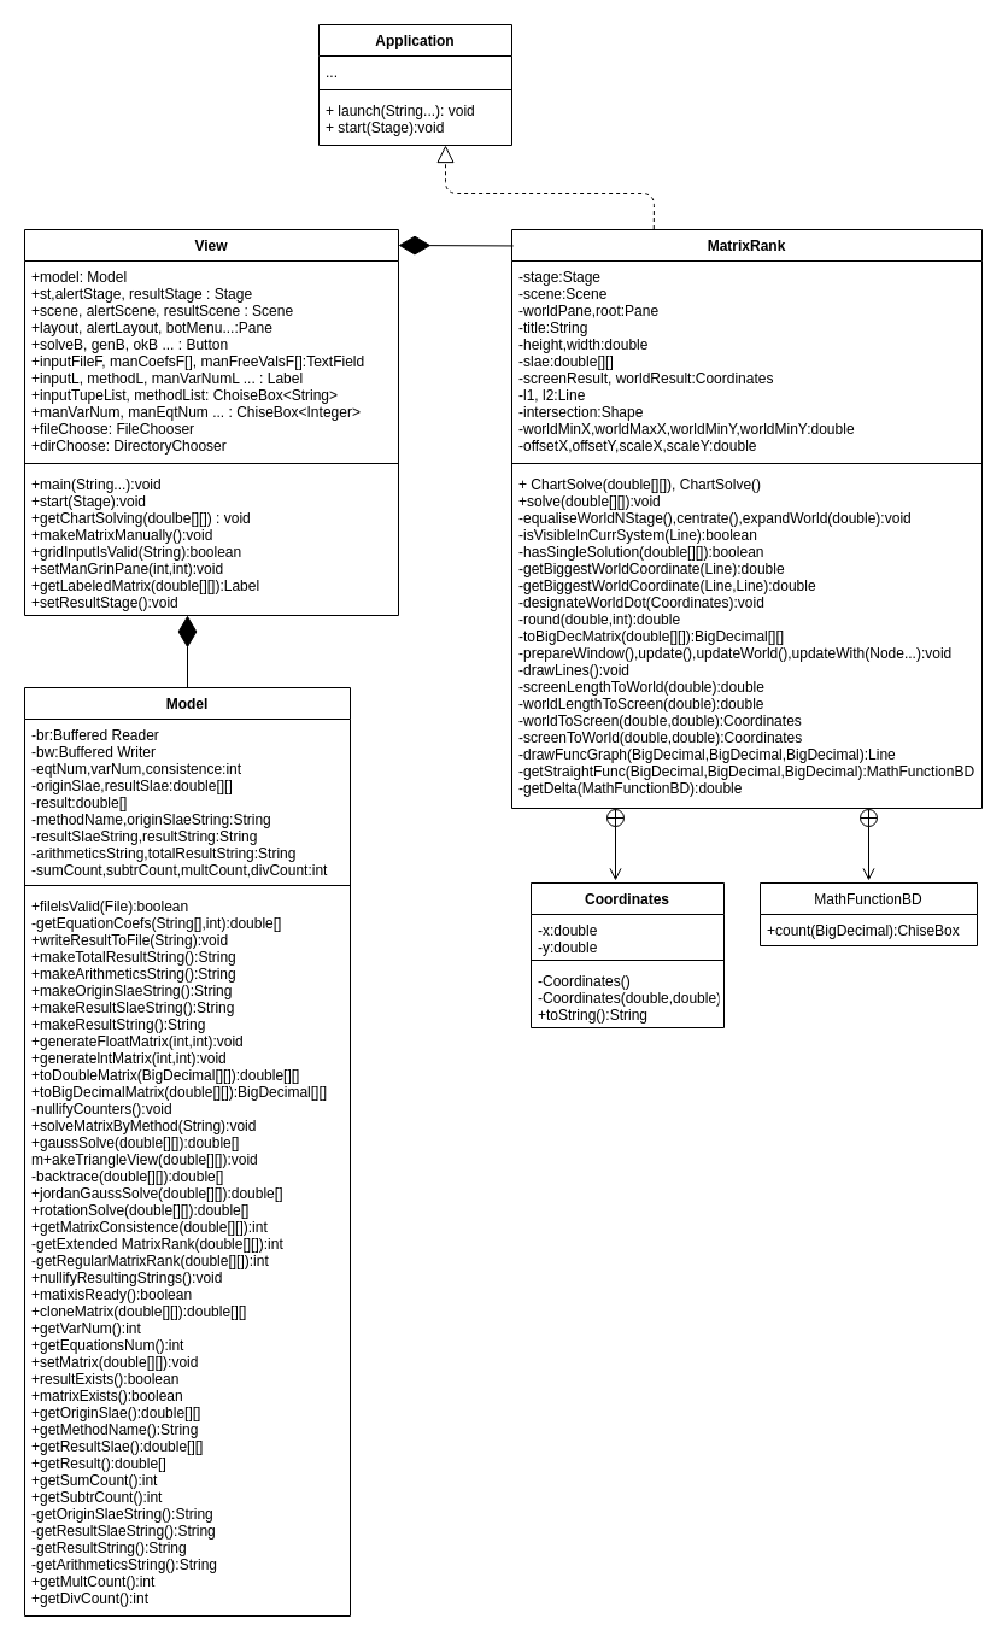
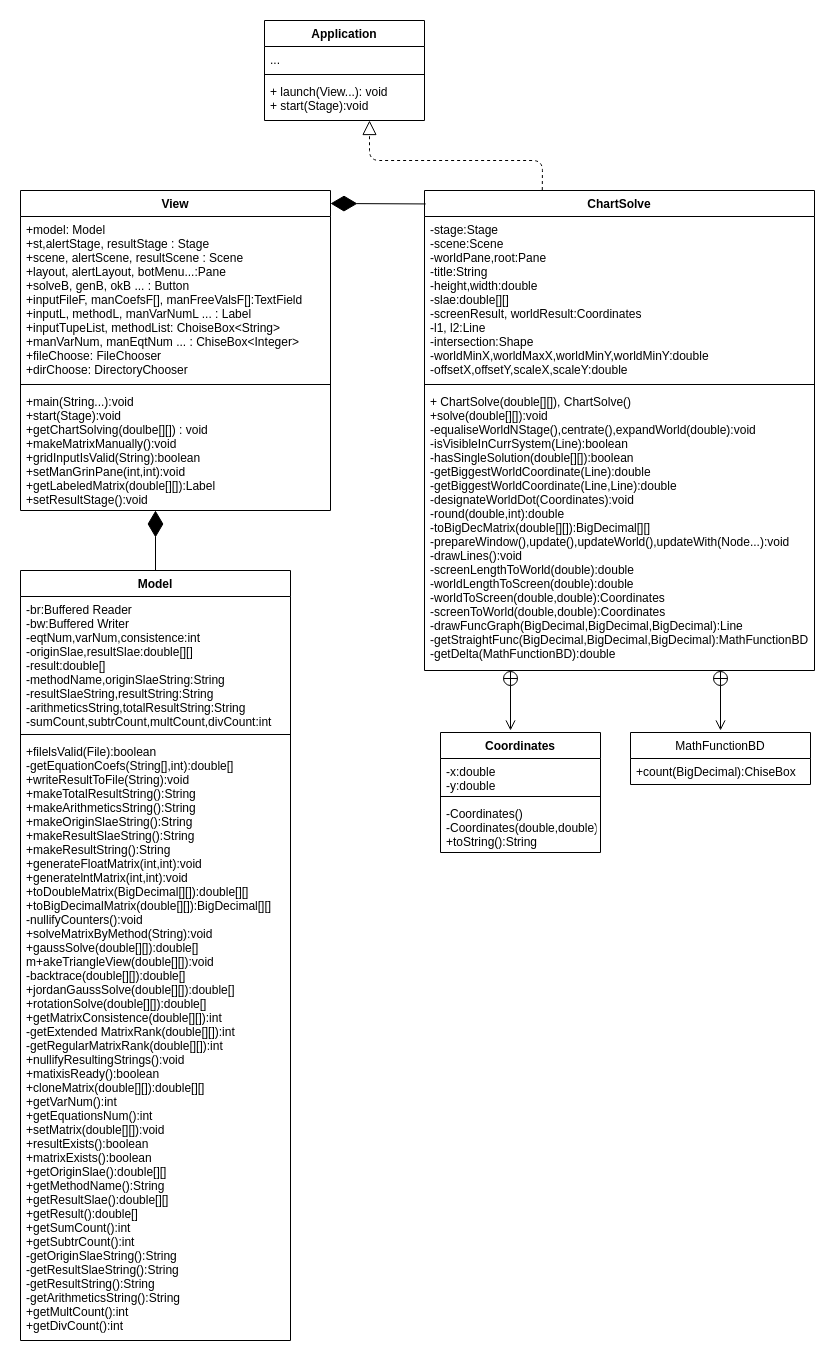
  <mxCell id="0" />
  <mxCell id="1" parent="0" />
- <mxCell id="2" value="MatrixRank" style="swimlane;fontStyle=1;align=center;verticalAlign=top;childLayout=stackLayout;horizontal=1;startSize=26;horizontalStack=0;resizeParent=1;resizeParentMax=0;resizeLast=0;collapsible=1;marginBottom=0;" vertex="1" parent="1"><mxGeometry x="424" y="190" width="390" height="480" as="geometry" /></mxCell>
+ <mxCell id="2" value="ChartSolve" style="swimlane;fontStyle=1;align=center;verticalAlign=top;childLayout=stackLayout;horizontal=1;startSize=26;horizontalStack=0;resizeParent=1;resizeParentMax=0;resizeLast=0;collapsible=1;marginBottom=0;" vertex="1" parent="1"><mxGeometry x="424" y="190" width="390" height="480" as="geometry" /></mxCell>
  <mxCell id="3" value="-stage:Stage&#10;-scene:Scene&#10;    -worldPane,root:Pane&#10;    -title:String&#10;    -height,width:double&#10;    -slae:double[][]&#10;-screenResult, worldResult:Coordinates&#10;-l1, l2:Line&#10;-intersection:Shape&#10;-worldMinX,worldMaxX,worldMinY,worldMinY:double&#10;-offsetX,offsetY,scaleX,scaleY:double" style="text;strokeColor=none;fillColor=none;align=left;verticalAlign=top;spacingLeft=4;spacingRight=4;overflow=hidden;rotatable=0;points=[[0,0.5],[1,0.5]];portConstraint=eastwest;labelBackgroundColor=none;" vertex="1" parent="2"><mxGeometry y="26" width="390" height="164" as="geometry" /></mxCell>
  <mxCell id="4" value="" style="line;strokeWidth=1;fillColor=none;align=left;verticalAlign=middle;spacingTop=-1;spacingLeft=3;spacingRight=3;rotatable=0;labelPosition=right;points=[];portConstraint=eastwest;" vertex="1" parent="2"><mxGeometry y="190" width="390" height="8" as="geometry" /></mxCell>
  <mxCell id="5" value="+ ChartSolve(double[][]), ChartSolve()&#10;+solve(double[][]):void&#10;-equaliseWorldNStage(),centrate(),expandWorld(double):void&#10;-isVisibleInCurrSystem(Line):boolean&#10;-hasSingleSolution(double[][]):boolean&#10;-getBiggestWorldCoordinate(Line):double&#10;-getBiggestWorldCoordinate(Line,Line):double&#10;-designateWorldDot(Coordinates):void&#10;-round(double,int):double&#10;-toBigDecMatrix(double[][]):BigDecimal[][]&#10;-prepareWindow(),update(),updateWorld(),updateWith(Node...):void&#10;-drawLines():void&#10;-screenLengthToWorld(double):double&#10;-worldLengthToScreen(double):double&#10;-worldToScreen(double,double):Coordinates&#10;-screenToWorld(double,double):Coordinates&#10;-drawFuncGraph(BigDecimal,BigDecimal,BigDecimal):Line&#10;-getStraightFunc(BigDecimal,BigDecimal,BigDecimal):MathFunctionBD&#10;-getDelta(MathFunctionBD):double&#10;" style="text;strokeColor=none;fillColor=none;align=left;verticalAlign=top;spacingLeft=4;spacingRight=4;overflow=hidden;rotatable=0;points=[[0,0.5],[1,0.5]];portConstraint=eastwest;" vertex="1" parent="2"><mxGeometry y="198" width="390" height="282" as="geometry" /></mxCell>
  <mxCell id="6" value="View" style="swimlane;fontStyle=1;align=center;verticalAlign=top;childLayout=stackLayout;horizontal=1;startSize=26;horizontalStack=0;resizeParent=1;resizeParentMax=0;resizeLast=0;collapsible=1;marginBottom=0;" vertex="1" parent="1"><mxGeometry x="20" y="190" width="310" height="320" as="geometry" /></mxCell>
  <mxCell id="7" value="+model: Model&#10;+st,alertStage, resultStage : Stage&#10;+scene, alertScene, resultScene : Scene&#10;+layout, alertLayout, botMenu...:Pane&#10;+solveB, genB, okB ... : Button&#10;+inputFileF, manCoefsF[], manFreeValsF[]:TextField&#10;+inputL, methodL, manVarNumL ... : Label&#10;+inputTupeList, methodList: ChoiseBox&lt;String&gt;&#10;+manVarNum, manEqtNum ... : ChiseBox&lt;Integer&gt;&#10;+fileChoose: FileChooser&#10;+dirChoose: DirectoryChooser " style="text;strokeColor=none;fillColor=none;align=left;verticalAlign=top;spacingLeft=4;spacingRight=4;overflow=hidden;rotatable=0;points=[[0,0.5],[1,0.5]];portConstraint=eastwest;" vertex="1" parent="6"><mxGeometry y="26" width="310" height="164" as="geometry" /></mxCell>
  <mxCell id="8" value="" style="line;strokeWidth=1;fillColor=none;align=left;verticalAlign=middle;spacingTop=-1;spacingLeft=3;spacingRight=3;rotatable=0;labelPosition=right;points=[];portConstraint=eastwest;" vertex="1" parent="6"><mxGeometry y="190" width="310" height="8" as="geometry" /></mxCell>
  <mxCell id="9" value="+main(String...):void&#10;+start(Stage):void&#10;+getChartSolving(doulbe[][]) : void&#10;+makeMatrixManually():void&#10;+gridInputIsValid(String):boolean&#10;+setManGrinPane(int,int):void&#10;+getLabeledMatrix(double[][]):Label&#10;+setResultStage():void" style="text;strokeColor=none;fillColor=none;align=left;verticalAlign=top;spacingLeft=4;spacingRight=4;overflow=hidden;rotatable=0;points=[[0,0.5],[1,0.5]];portConstraint=eastwest;" vertex="1" parent="6"><mxGeometry y="198" width="310" height="122" as="geometry" /></mxCell>
  <mxCell id="10" value="Model" style="swimlane;fontStyle=1;align=center;verticalAlign=top;childLayout=stackLayout;horizontal=1;startSize=26;horizontalStack=0;resizeParent=1;resizeParentMax=0;resizeLast=0;collapsible=1;marginBottom=0;" vertex="1" parent="1"><mxGeometry x="20" y="570" width="270" height="770" as="geometry" /></mxCell>
  <mxCell id="11" value="-br:Buffered Reader&#10;-bw:Buffered Writer&#10;-eqtNum,varNum,consistence:int&#10;-originSlae,resultSlae:double[][]&#10;-result:double[]&#10;-methodName,originSlaeString:String&#10;-resultSlaeString,resultString:String&#10;-arithmeticsString,totalResultString:String&#10;-sumCount,subtrCount,multCount,divCount:int&#10;" style="text;strokeColor=none;fillColor=none;align=left;verticalAlign=top;spacingLeft=4;spacingRight=4;overflow=hidden;rotatable=0;points=[[0,0.5],[1,0.5]];portConstraint=eastwest;" vertex="1" parent="10"><mxGeometry y="26" width="270" height="134" as="geometry" /></mxCell>
  <mxCell id="12" value="" style="line;strokeWidth=1;fillColor=none;align=left;verticalAlign=middle;spacingTop=-1;spacingLeft=3;spacingRight=3;rotatable=0;labelPosition=right;points=[];portConstraint=eastwest;" vertex="1" parent="10"><mxGeometry y="160" width="270" height="8" as="geometry" /></mxCell>
  <mxCell id="13" value="+filelsValid(File):boolean&#10;-getEquationCoefs(String[],int):double[]&#10;+writeResultToFile(String):void&#10;+makeTotalResultString():String&#10;+makeArithmeticsString():String&#10;+makeOriginSlaeString():String&#10;+makeResultSlaeString():String&#10;+makeResultString():String&#10;+generateFloatMatrix(int,int):void&#10;+generatelntMatrix(int,int):void&#10;+toDoubleMatrix(BigDecimal[][]):double[][]&#10;+toBigDecimalMatrix(double[][]):BigDecimal[][]&#10;-nullifyCounters():void&#10;+solveMatrixByMethod(String):void&#10;+gaussSolve(double[][]):double[]&#10;m+akeTriangleView(double[][]):void&#10;-backtrace(double[][]):double[]&#10;+jordanGaussSolve(double[][]):double[]&#10;+rotationSolve(double[][]):double[]&#10;+getMatrixConsistence(double[][]):int&#10;-getExtended MatrixRank(double[][]):int&#10;-getRegularMatrixRank(double[][]):int&#10;+nullifyResultingStrings():void&#10;+matixisReady():boolean&#10;+cloneMatrix(double[][]):double[][]&#10;+getVarNum():int&#10;+getEquationsNum():int&#10;+setMatrix(double[][]):void&#10;+resultExists():boolean&#10;+matrixExists():boolean&#10;+getOriginSlae():double[][]&#10;+getMethodName():String&#10;+getResultSlae():double[][]&#10;+getResult():double[]&#10;+getSumCount():int&#10;+getSubtrCount():int&#10;-getOriginSlaeString():String&#10;-getResultSlaeString():String&#10;-getResultString():String&#10;-getArithmeticsString():String&#10;+getMultCount():int&#10;+getDivCount():int" style="text;strokeColor=none;fillColor=none;align=left;verticalAlign=top;spacingLeft=4;spacingRight=4;overflow=hidden;rotatable=0;points=[[0,0.5],[1,0.5]];portConstraint=eastwest;" vertex="1" parent="10"><mxGeometry y="168" width="270" height="602" as="geometry" /></mxCell>
  <mxCell id="14" value="Application" style="swimlane;fontStyle=1;align=center;verticalAlign=top;childLayout=stackLayout;horizontal=1;startSize=26;horizontalStack=0;resizeParent=1;resizeParentMax=0;resizeLast=0;collapsible=1;marginBottom=0;" vertex="1" parent="1"><mxGeometry x="264" y="20" width="160" height="100" as="geometry" /></mxCell>
  <mxCell id="15" value="..." style="text;strokeColor=none;fillColor=none;align=left;verticalAlign=top;spacingLeft=4;spacingRight=4;overflow=hidden;rotatable=0;points=[[0,0.5],[1,0.5]];portConstraint=eastwest;" vertex="1" parent="14"><mxGeometry y="26" width="160" height="24" as="geometry" /></mxCell>
  <mxCell id="16" value="" style="line;strokeWidth=1;fillColor=none;align=left;verticalAlign=middle;spacingTop=-1;spacingLeft=3;spacingRight=3;rotatable=0;labelPosition=right;points=[];portConstraint=eastwest;" vertex="1" parent="14"><mxGeometry y="50" width="160" height="8" as="geometry" /></mxCell>
- <mxCell id="17" value="+ launch(String...): void&#10;+ start(Stage):void" style="text;strokeColor=none;fillColor=none;align=left;verticalAlign=top;spacingLeft=4;spacingRight=4;overflow=hidden;rotatable=0;points=[[0,0.5],[1,0.5]];portConstraint=eastwest;" vertex="1" parent="14"><mxGeometry y="58" width="160" height="42" as="geometry" /></mxCell>
+ <mxCell id="17" value="+ launch(View...): void&#10;+ start(Stage):void" style="text;strokeColor=none;fillColor=none;align=left;verticalAlign=top;spacingLeft=4;spacingRight=4;overflow=hidden;rotatable=0;points=[[0,0.5],[1,0.5]];portConstraint=eastwest;" vertex="1" parent="14"><mxGeometry y="58" width="160" height="42" as="geometry" /></mxCell>
  <mxCell id="18" value="" style="endArrow=open;startArrow=circlePlus;endFill=0;startFill=0;endSize=8;html=1;fontColor=#000000;" edge="1" parent="1"><mxGeometry width="160" relative="1" as="geometry"><mxPoint x="510" y="670" as="sourcePoint" /><mxPoint x="510" y="730" as="targetPoint" /></mxGeometry></mxCell>
  <mxCell id="19" value="MathFunctionBD" style="swimlane;fontStyle=0;childLayout=stackLayout;horizontal=1;startSize=26;fillColor=none;horizontalStack=0;resizeParent=1;resizeParentMax=0;resizeLast=0;collapsible=1;marginBottom=0;labelBackgroundColor=none;fontColor=#000000;" vertex="1" parent="1"><mxGeometry x="630" y="732" width="180" height="52" as="geometry" /></mxCell>
  <mxCell id="20" value="+count(BigDecimal):ChiseBox" style="text;strokeColor=none;fillColor=none;align=left;verticalAlign=top;spacingLeft=4;spacingRight=4;overflow=hidden;rotatable=0;points=[[0,0.5],[1,0.5]];portConstraint=eastwest;" vertex="1" parent="19"><mxGeometry y="26" width="180" height="26" as="geometry" /></mxCell>
  <mxCell id="21" value="Coordinates" style="swimlane;fontStyle=1;align=center;verticalAlign=top;childLayout=stackLayout;horizontal=1;startSize=26;horizontalStack=0;resizeParent=1;resizeParentMax=0;resizeLast=0;collapsible=1;marginBottom=0;labelBackgroundColor=none;fontColor=#000000;" vertex="1" parent="1"><mxGeometry x="440" y="732" width="160" height="120" as="geometry" /></mxCell>
  <mxCell id="22" value="-x:double&#10;-y:double" style="text;strokeColor=none;fillColor=none;align=left;verticalAlign=top;spacingLeft=4;spacingRight=4;overflow=hidden;rotatable=0;points=[[0,0.5],[1,0.5]];portConstraint=eastwest;" vertex="1" parent="21"><mxGeometry y="26" width="160" height="34" as="geometry" /></mxCell>
  <mxCell id="23" value="" style="line;strokeWidth=1;fillColor=none;align=left;verticalAlign=middle;spacingTop=-1;spacingLeft=3;spacingRight=3;rotatable=0;labelPosition=right;points=[];portConstraint=eastwest;" vertex="1" parent="21"><mxGeometry y="60" width="160" height="8" as="geometry" /></mxCell>
  <mxCell id="24" value="-Coordinates()&#10;-Coordinates(double,double)&#10;+toString():String" style="text;strokeColor=none;fillColor=none;align=left;verticalAlign=top;spacingLeft=4;spacingRight=4;overflow=hidden;rotatable=0;points=[[0,0.5],[1,0.5]];portConstraint=eastwest;" vertex="1" parent="21"><mxGeometry y="68" width="160" height="52" as="geometry" /></mxCell>
  <mxCell id="25" value="" style="endArrow=open;startArrow=circlePlus;endFill=0;startFill=0;endSize=8;html=1;fontColor=#000000;" edge="1" parent="1"><mxGeometry width="160" relative="1" as="geometry"><mxPoint x="720" y="670" as="sourcePoint" /><mxPoint x="720" y="730" as="targetPoint" /></mxGeometry></mxCell>
  <mxCell id="26" value="" style="endArrow=block;dashed=1;endFill=0;endSize=12;html=1;exitX=0.302;exitY=-0.001;exitDx=0;exitDy=0;exitPerimeter=0;" edge="1" parent="1" source="2"><mxGeometry width="160" relative="1" as="geometry"><mxPoint x="185" y="200" as="sourcePoint" /><mxPoint x="369" y="120" as="targetPoint" /><Array as="points"><mxPoint x="542" y="160" /><mxPoint x="369" y="160" /></Array></mxGeometry></mxCell>
  <mxCell id="27" value="" style="endArrow=diamondThin;endFill=1;endSize=24;html=1;fontColor=#000000;exitX=0.003;exitY=0.028;exitDx=0;exitDy=0;exitPerimeter=0;" edge="1" parent="1" source="2"><mxGeometry width="160" relative="1" as="geometry"><mxPoint x="250" y="330" as="sourcePoint" /><mxPoint x="330" y="203" as="targetPoint" /></mxGeometry></mxCell>
  <mxCell id="28" value="" style="endArrow=diamondThin;endFill=1;endSize=24;html=1;fontColor=#000000;exitX=0.5;exitY=0;exitDx=0;exitDy=0;" edge="1" parent="1" source="10"><mxGeometry width="160" relative="1" as="geometry"><mxPoint x="250" y="480" as="sourcePoint" /><mxPoint x="155" y="510" as="targetPoint" /></mxGeometry></mxCell>
